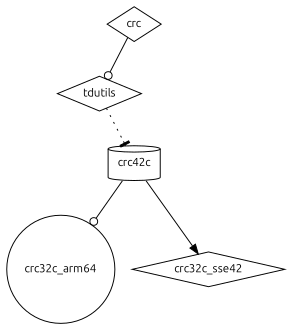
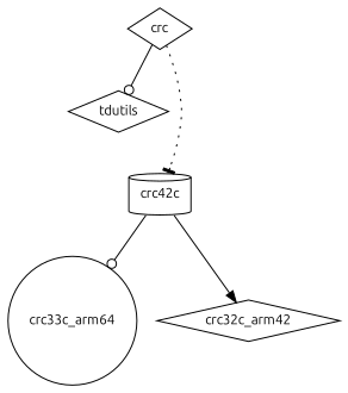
  digraph {
    fontname=Ubuntu
    node [fontname=Ubuntu fontsize=12 shape=diamond]
    edge [arrowhead=odot fontname=Ubuntu]
    n1 [label=crc]
    n2 [label=tdutils]
    n3 [label=crc42c shape=cylinder]
-   n4 [label=crc32c_arm64 shape=circle]
-   n5 [label=crc32c_sse42]
+   n4 [label=crc33c_arm64 shape=circle]
+   n5 [label=crc32c_arm42]
    n1 -> n2
-   n2 -> n3 [arrowhead=tee style=dotted]
+   n1 -> n3 [arrowhead=tee style=dotted]
    n3 -> n4
    n3 -> n5 [arrowhead=normal]
  }
